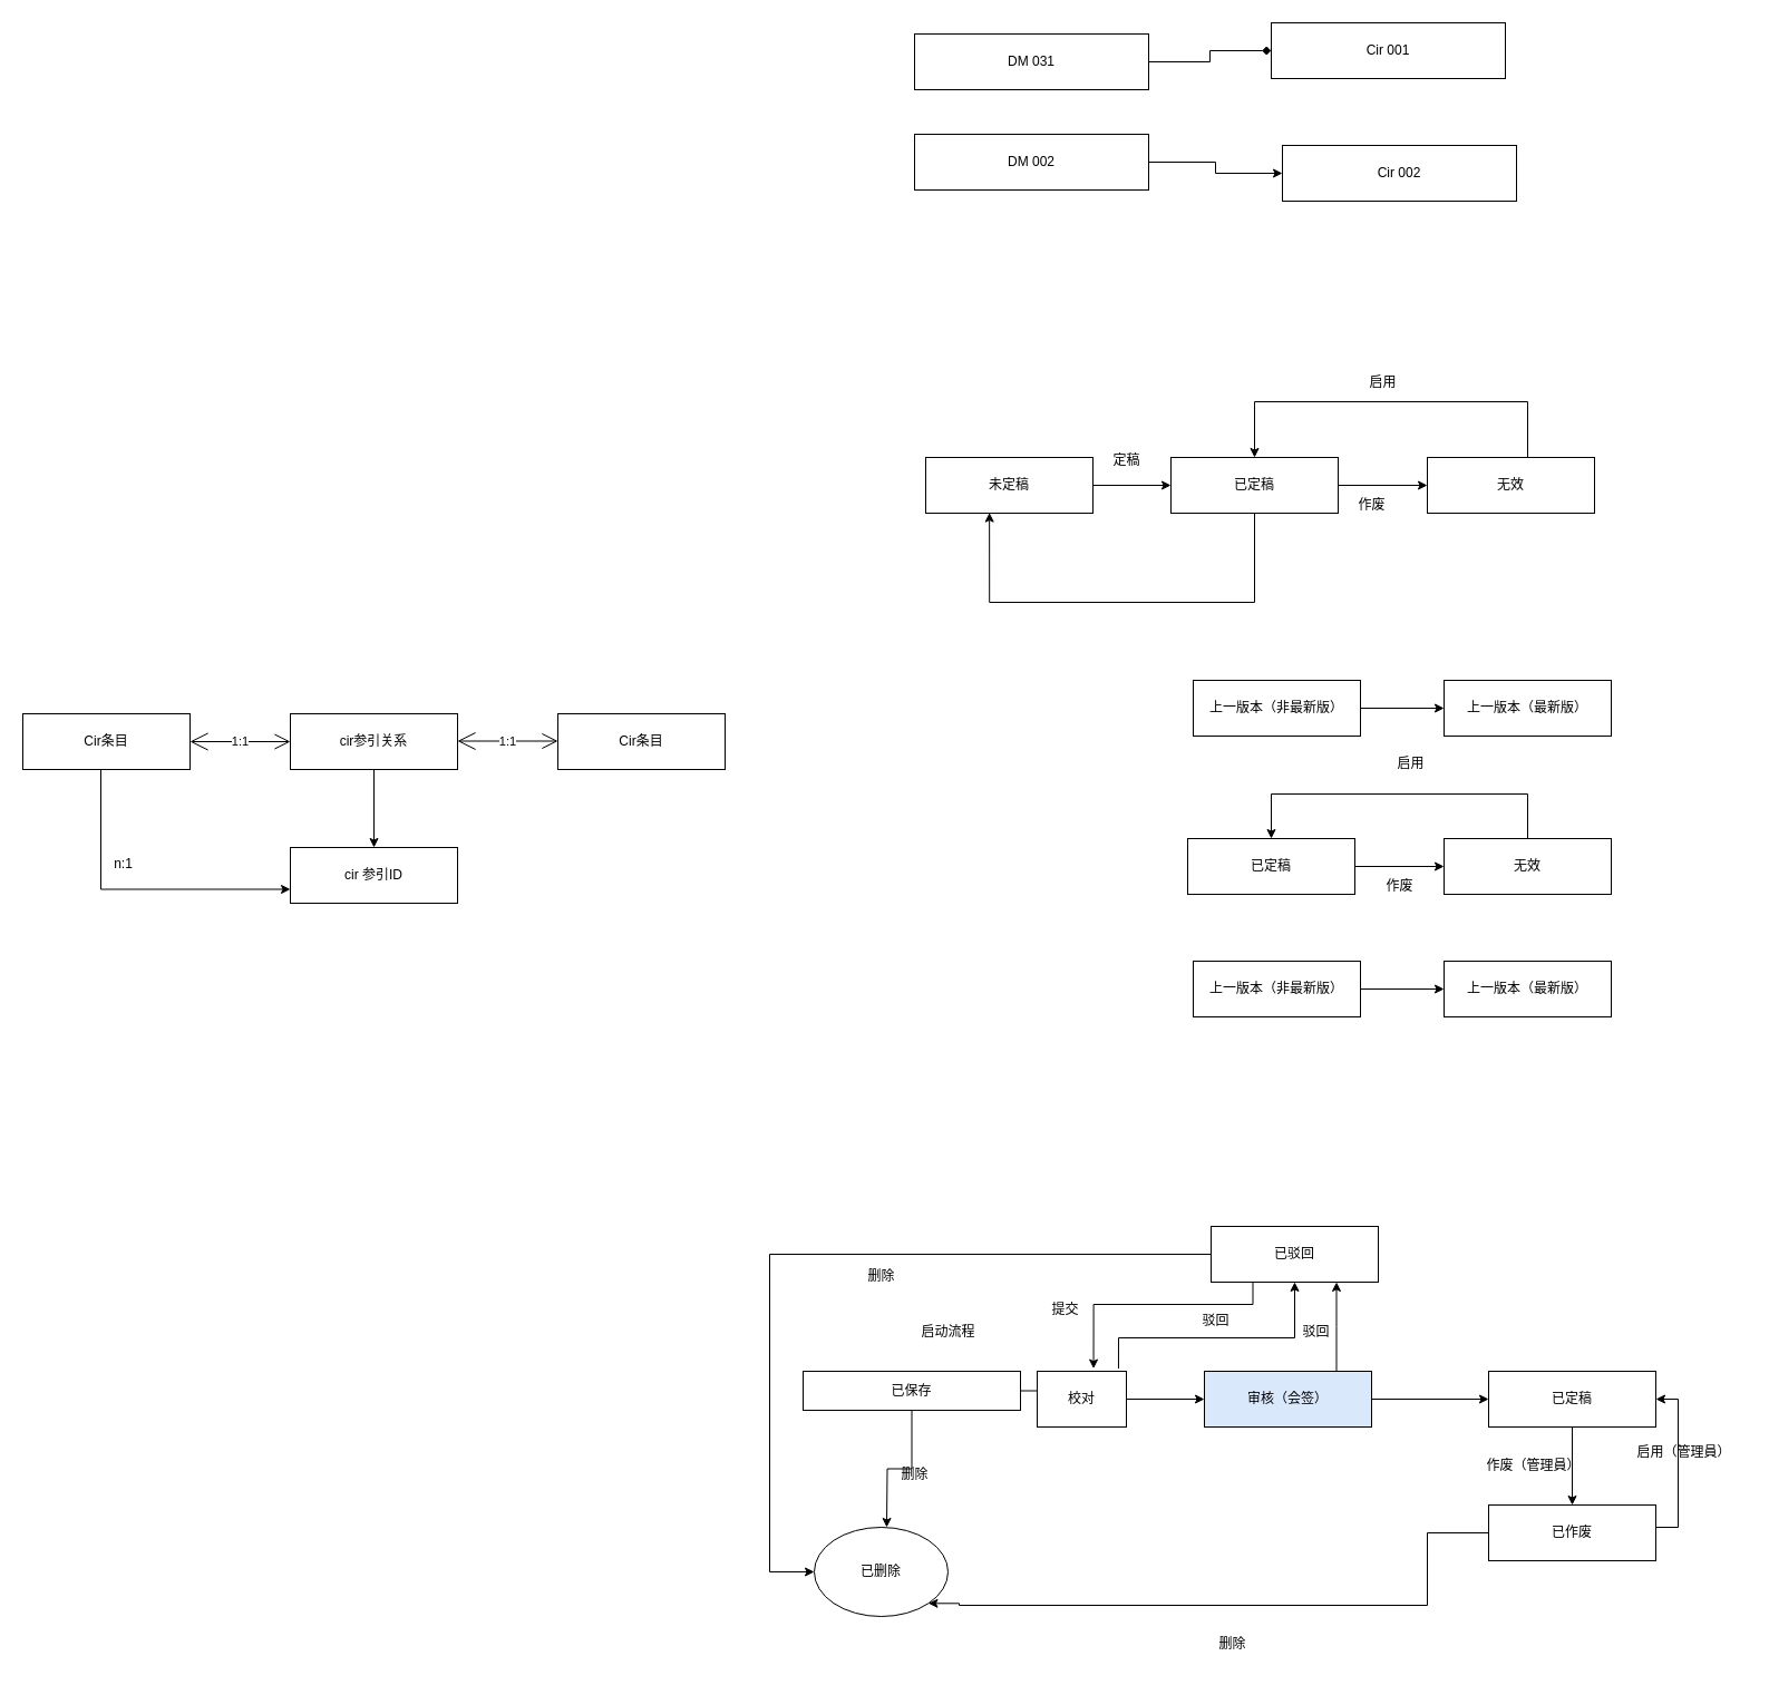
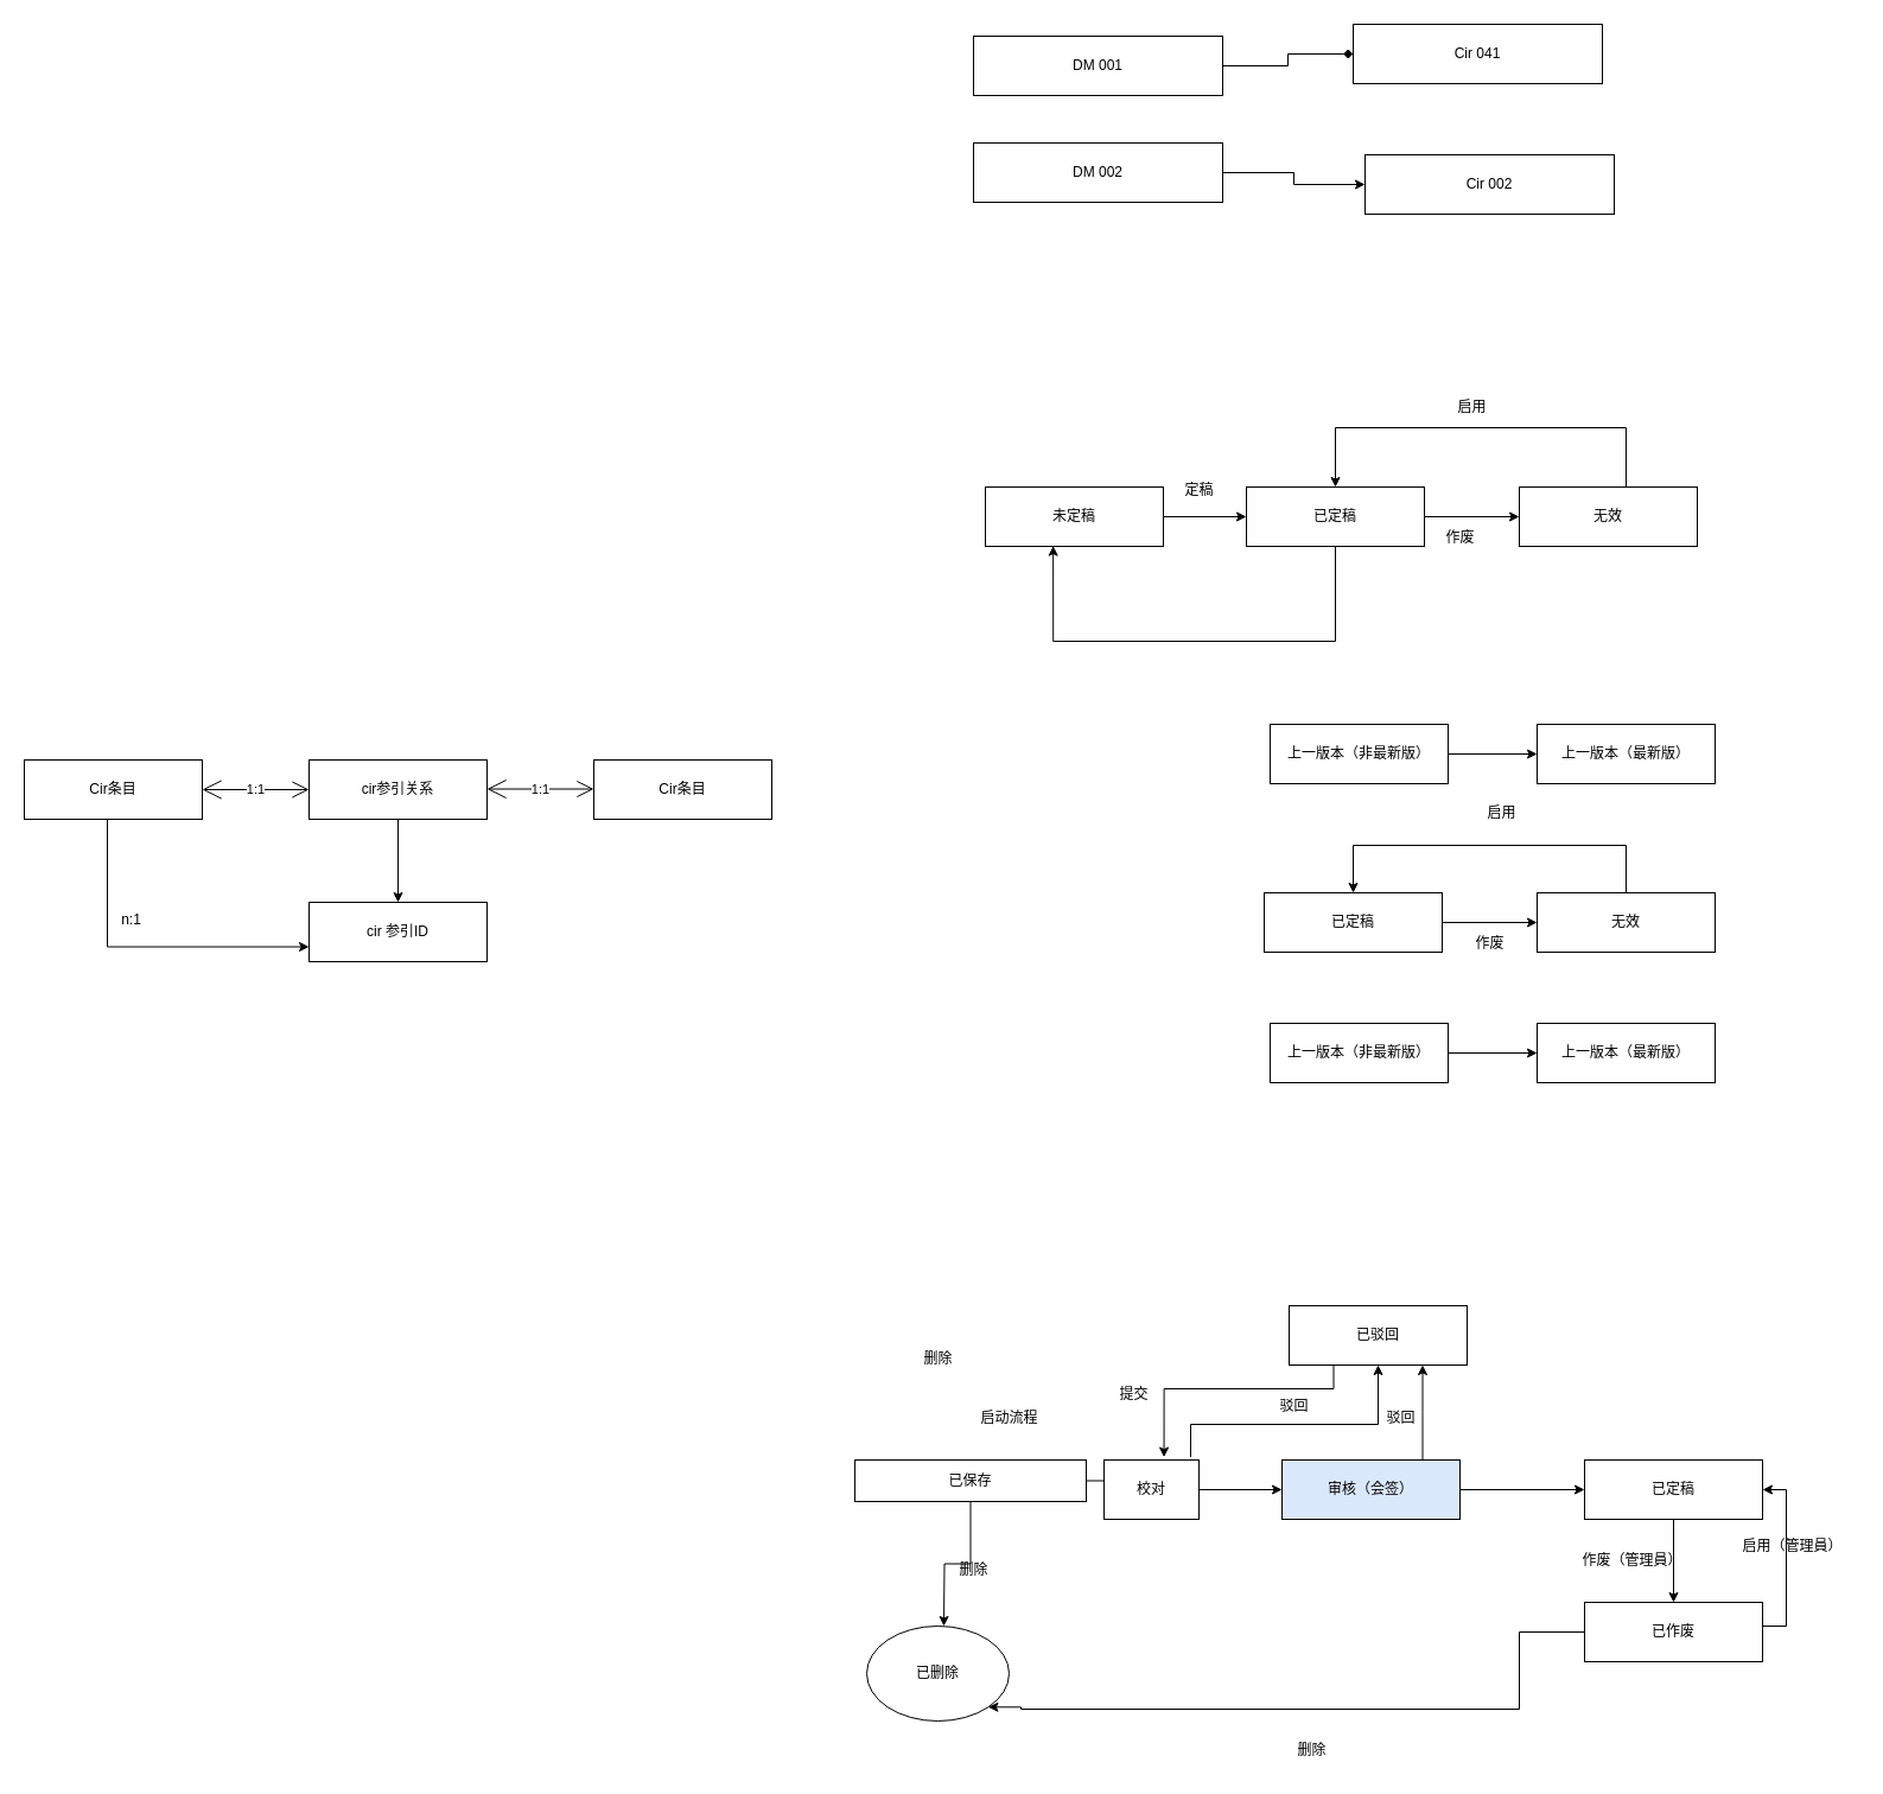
  <mxCell id="0" />
  <mxCell id="1" parent="0" />
  <mxCell id="2" style="edgeStyle=orthogonalEdgeStyle;rounded=0;orthogonalLoop=1;jettySize=auto;html=1;endArrow=diamond;" parent="1" source="3" target="29" edge="1"><mxGeometry relative="1" as="geometry" /></mxCell>
- <mxCell id="3" value="DM 031" style="rounded=0;whiteSpace=wrap;html=1;" parent="1" vertex="1"><mxGeometry x="820" y="30" width="210" height="50" as="geometry" /></mxCell>
+ <mxCell id="3" value="DM 001" style="rounded=0;whiteSpace=wrap;html=1;" parent="1" vertex="1"><mxGeometry x="820" y="30" width="210" height="50" as="geometry" /></mxCell>
  <mxCell id="4" style="edgeStyle=orthogonalEdgeStyle;rounded=0;orthogonalLoop=1;jettySize=auto;html=1;entryX=0;entryY=0.5;entryDx=0;entryDy=0;" parent="1" source="5" target="6" edge="1"><mxGeometry relative="1" as="geometry" /></mxCell>
  <mxCell id="5" value="DM 002" style="rounded=0;whiteSpace=wrap;html=1;" parent="1" vertex="1"><mxGeometry x="820" y="120" width="210" height="50" as="geometry" /></mxCell>
  <mxCell id="6" value="Cir 002" style="rounded=0;whiteSpace=wrap;html=1;" parent="1" vertex="1"><mxGeometry x="1150" y="130" width="210" height="50" as="geometry" /></mxCell>
  <mxCell id="7" style="edgeStyle=orthogonalEdgeStyle;rounded=0;orthogonalLoop=1;jettySize=auto;html=1;entryX=0;entryY=0.5;entryDx=0;entryDy=0;" parent="1" source="8" target="11" edge="1"><mxGeometry relative="1" as="geometry" /></mxCell>
  <mxCell id="8" value="未定稿" style="rounded=0;whiteSpace=wrap;html=1;" parent="1" vertex="1"><mxGeometry x="830" y="410" width="150" height="50" as="geometry" /></mxCell>
  <mxCell id="9" style="edgeStyle=orthogonalEdgeStyle;rounded=0;orthogonalLoop=1;jettySize=auto;html=1;entryX=0;entryY=0.5;entryDx=0;entryDy=0;" parent="1" source="11" target="13" edge="1"><mxGeometry relative="1" as="geometry" /></mxCell>
  <mxCell id="10" style="edgeStyle=orthogonalEdgeStyle;rounded=0;orthogonalLoop=1;jettySize=auto;html=1;entryX=0.381;entryY=0.992;entryDx=0;entryDy=0;entryPerimeter=0;" parent="1" source="11" target="8" edge="1"><mxGeometry relative="1" as="geometry"><mxPoint x="1150" y="560" as="targetPoint" /><Array as="points"><mxPoint x="1125" y="540" /><mxPoint x="887" y="540" /></Array></mxGeometry></mxCell>
  <mxCell id="11" value="已定稿" style="rounded=0;whiteSpace=wrap;html=1;" parent="1" vertex="1"><mxGeometry x="1050" y="410" width="150" height="50" as="geometry" /></mxCell>
  <mxCell id="12" style="edgeStyle=orthogonalEdgeStyle;rounded=0;orthogonalLoop=1;jettySize=auto;html=1;entryX=0.5;entryY=0;entryDx=0;entryDy=0;" parent="1" source="13" target="11" edge="1"><mxGeometry relative="1" as="geometry"><Array as="points"><mxPoint x="1370" y="360" /><mxPoint x="1125" y="360" /></Array></mxGeometry></mxCell>
  <mxCell id="13" value="无效" style="rounded=0;whiteSpace=wrap;html=1;" parent="1" vertex="1"><mxGeometry x="1280" y="410" width="150" height="50" as="geometry" /></mxCell>
  <mxCell id="14" value="作废" style="text;html=1;align=center;verticalAlign=middle;resizable=0;points=[];autosize=1;strokeColor=none;fillColor=none;" parent="1" vertex="1"><mxGeometry x="1205" y="438" width="50" height="30" as="geometry" /></mxCell>
  <mxCell id="15" value="启用" style="text;html=1;align=center;verticalAlign=middle;resizable=0;points=[];autosize=1;strokeColor=none;fillColor=none;" parent="1" vertex="1"><mxGeometry x="1215" y="328" width="50" height="30" as="geometry" /></mxCell>
  <mxCell id="16" value="定稿" style="text;html=1;align=center;verticalAlign=middle;resizable=0;points=[];autosize=1;strokeColor=none;fillColor=none;" parent="1" vertex="1"><mxGeometry x="985" y="398" width="50" height="30" as="geometry" /></mxCell>
  <mxCell id="17" style="edgeStyle=orthogonalEdgeStyle;rounded=0;orthogonalLoop=1;jettySize=auto;html=1;" parent="1" source="18" target="20" edge="1"><mxGeometry relative="1" as="geometry" /></mxCell>
  <mxCell id="18" value="已定稿" style="rounded=0;whiteSpace=wrap;html=1;" parent="1" vertex="1"><mxGeometry x="1065" y="752" width="150" height="50" as="geometry" /></mxCell>
  <mxCell id="19" style="edgeStyle=orthogonalEdgeStyle;rounded=0;orthogonalLoop=1;jettySize=auto;html=1;entryX=0.5;entryY=0;entryDx=0;entryDy=0;" parent="1" source="20" target="18" edge="1"><mxGeometry relative="1" as="geometry"><Array as="points"><mxPoint x="1370" y="712" /><mxPoint x="1140" y="712" /></Array></mxGeometry></mxCell>
  <mxCell id="20" value="无效" style="rounded=0;whiteSpace=wrap;html=1;" parent="1" vertex="1"><mxGeometry x="1295" y="752" width="150" height="50" as="geometry" /></mxCell>
  <mxCell id="21" value="作废" style="text;html=1;align=center;verticalAlign=middle;resizable=0;points=[];autosize=1;strokeColor=none;fillColor=none;" parent="1" vertex="1"><mxGeometry x="1230" y="780" width="50" height="30" as="geometry" /></mxCell>
  <mxCell id="22" value="启用" style="text;html=1;align=center;verticalAlign=middle;resizable=0;points=[];autosize=1;strokeColor=none;fillColor=none;" parent="1" vertex="1"><mxGeometry x="1240" y="670" width="50" height="30" as="geometry" /></mxCell>
  <mxCell id="23" style="edgeStyle=orthogonalEdgeStyle;rounded=0;orthogonalLoop=1;jettySize=auto;html=1;" parent="1" source="24" target="25" edge="1"><mxGeometry relative="1" as="geometry" /></mxCell>
  <mxCell id="24" value="上一版本（非最新版）" style="rounded=0;whiteSpace=wrap;html=1;" parent="1" vertex="1"><mxGeometry x="1070" y="862" width="150" height="50" as="geometry" /></mxCell>
  <mxCell id="25" value="上一版本（最新版）" style="rounded=0;whiteSpace=wrap;html=1;" parent="1" vertex="1"><mxGeometry x="1295" y="862" width="150" height="50" as="geometry" /></mxCell>
  <mxCell id="26" style="edgeStyle=orthogonalEdgeStyle;rounded=0;orthogonalLoop=1;jettySize=auto;html=1;" parent="1" source="27" target="28" edge="1"><mxGeometry relative="1" as="geometry" /></mxCell>
  <mxCell id="27" value="上一版本（非最新版）" style="rounded=0;whiteSpace=wrap;html=1;" parent="1" vertex="1"><mxGeometry x="1070" y="610" width="150" height="50" as="geometry" /></mxCell>
  <mxCell id="28" value="上一版本（最新版）" style="rounded=0;whiteSpace=wrap;html=1;" parent="1" vertex="1"><mxGeometry x="1295" y="610" width="150" height="50" as="geometry" /></mxCell>
- <mxCell id="29" value="Cir 001" style="rounded=0;whiteSpace=wrap;html=1;" parent="1" vertex="1"><mxGeometry x="1140" y="20" width="210" height="50" as="geometry" /></mxCell>
+ <mxCell id="29" value="Cir 041" style="rounded=0;whiteSpace=wrap;html=1;" parent="1" vertex="1"><mxGeometry x="1140" y="20" width="210" height="50" as="geometry" /></mxCell>
  <mxCell id="30" value="" style="edgeStyle=orthogonalEdgeStyle;rounded=0;orthogonalLoop=1;jettySize=auto;html=1;" parent="1" source="32" edge="1"><mxGeometry relative="1" as="geometry"><mxPoint x="930" y="1255" as="targetPoint" /></mxGeometry></mxCell>
  <mxCell id="31" style="edgeStyle=orthogonalEdgeStyle;rounded=0;orthogonalLoop=1;jettySize=auto;html=1;" parent="1" source="32" edge="1"><mxGeometry relative="1" as="geometry"><mxPoint x="795" y="1370" as="targetPoint" /></mxGeometry></mxCell>
  <mxCell id="32" value="已保存" style="rounded=0;whiteSpace=wrap;html=1;" parent="1" vertex="1"><mxGeometry x="720" y="1230" width="195" height="35" as="geometry" /></mxCell>
  <mxCell id="33" style="edgeStyle=orthogonalEdgeStyle;rounded=0;orthogonalLoop=1;jettySize=auto;html=1;" parent="1" source="34" target="36" edge="1"><mxGeometry relative="1" as="geometry" /></mxCell>
  <mxCell id="34" value="审核（会签）" style="rounded=0;whiteSpace=wrap;html=1;fillColor=#dae8fc;" parent="1" vertex="1"><mxGeometry x="1080" y="1230" width="150" height="50" as="geometry" /></mxCell>
  <mxCell id="35" style="edgeStyle=orthogonalEdgeStyle;rounded=0;orthogonalLoop=1;jettySize=auto;html=1;entryX=0.5;entryY=0;entryDx=0;entryDy=0;" parent="1" source="36" target="39" edge="1"><mxGeometry relative="1" as="geometry" /></mxCell>
  <mxCell id="36" value="已定稿" style="rounded=0;whiteSpace=wrap;html=1;" parent="1" vertex="1"><mxGeometry x="1335" y="1230" width="150" height="50" as="geometry" /></mxCell>
  <mxCell id="37" style="edgeStyle=orthogonalEdgeStyle;rounded=0;orthogonalLoop=1;jettySize=auto;html=1;entryX=1;entryY=0.5;entryDx=0;entryDy=0;" parent="1" source="39" target="36" edge="1"><mxGeometry relative="1" as="geometry"><Array as="points"><mxPoint x="1505" y="1370" /><mxPoint x="1505" y="1255" /></Array></mxGeometry></mxCell>
  <mxCell id="38" style="edgeStyle=orthogonalEdgeStyle;rounded=0;orthogonalLoop=1;jettySize=auto;html=1;entryX=1;entryY=1;entryDx=0;entryDy=0;" parent="1" source="39" target="42" edge="1"><mxGeometry relative="1" as="geometry"><Array as="points"><mxPoint x="1280" y="1375" /><mxPoint x="1280" y="1440" /><mxPoint x="860" y="1440" /><mxPoint x="860" y="1438" /></Array></mxGeometry></mxCell>
  <mxCell id="39" value="已作废" style="rounded=0;whiteSpace=wrap;html=1;" parent="1" vertex="1"><mxGeometry x="1335" y="1350" width="150" height="50" as="geometry" /></mxCell>
  <mxCell id="40" value="作废（管理員）" style="text;html=1;align=center;verticalAlign=middle;resizable=0;points=[];autosize=1;strokeColor=none;fillColor=none;" parent="1" vertex="1"><mxGeometry x="1320" y="1300" width="110" height="30" as="geometry" /></mxCell>
  <mxCell id="41" value="启用（管理員）" style="text;html=1;align=center;verticalAlign=middle;resizable=0;points=[];autosize=1;strokeColor=none;fillColor=none;" parent="1" vertex="1"><mxGeometry x="1455" y="1288" width="110" height="30" as="geometry" /></mxCell>
  <mxCell id="42" value="已删除" style="ellipse;whiteSpace=wrap;html=1;" parent="1" vertex="1"><mxGeometry x="730" y="1370" width="120" height="80" as="geometry" /></mxCell>
  <mxCell id="43" value="删除" style="text;html=1;align=center;verticalAlign=middle;resizable=0;points=[];autosize=1;strokeColor=none;fillColor=none;" parent="1" vertex="1"><mxGeometry x="795" y="1308" width="50" height="30" as="geometry" /></mxCell>
  <mxCell id="44" style="edgeStyle=orthogonalEdgeStyle;rounded=0;orthogonalLoop=1;jettySize=auto;html=1;entryX=0.632;entryY=-0.048;entryDx=0;entryDy=0;entryPerimeter=0;exitX=0.25;exitY=1;exitDx=0;exitDy=0;" parent="1" source="46" target="55" edge="1"><mxGeometry relative="1" as="geometry"><mxPoint x="1205" y="1150" as="sourcePoint" /><mxPoint x="1205" y="1230" as="targetPoint" /><Array as="points"><mxPoint x="1124" y="1170" /><mxPoint x="981" y="1170" /></Array></mxGeometry></mxCell>
- <mxCell id="45" style="edgeStyle=orthogonalEdgeStyle;rounded=0;orthogonalLoop=1;jettySize=auto;html=1;entryX=0;entryY=0.5;entryDx=0;entryDy=0;" parent="1" source="46" target="42" edge="1"><mxGeometry relative="1" as="geometry"><Array as="points"><mxPoint y="1125" x="690" /><mxPoint y="1410" x="690" /></Array></mxGeometry></mxCell>
  <mxCell id="46" value="已驳回" style="rounded=0;whiteSpace=wrap;html=1;" parent="1" vertex="1"><mxGeometry x="1086" y="1100" width="150" height="50" as="geometry" /></mxCell>
  <mxCell id="47" style="edgeStyle=orthogonalEdgeStyle;rounded=0;orthogonalLoop=1;jettySize=auto;html=1;entryX=0.75;entryY=1;entryDx=0;entryDy=0;" parent="1" source="34" target="46" edge="1"><mxGeometry relative="1" as="geometry"><Array as="points"><mxPoint x="1199" y="1190" /></Array></mxGeometry></mxCell>
  <mxCell id="48" value="驳回" style="text;html=1;align=center;verticalAlign=middle;resizable=0;points=[];autosize=1;strokeColor=none;fillColor=none;" parent="1" vertex="1"><mxGeometry x="1155" y="1180" width="50" height="30" as="geometry" /></mxCell>
  <mxCell id="49" value="提交" style="text;html=1;align=center;verticalAlign=middle;resizable=0;points=[];autosize=1;strokeColor=none;fillColor=none;" parent="1" vertex="1"><mxGeometry x="930" y="1160" width="50" height="30" as="geometry" /></mxCell>
  <mxCell id="50" value="启动流程" style="text;html=1;align=center;verticalAlign=middle;resizable=0;points=[];autosize=1;strokeColor=none;fillColor=none;" parent="1" vertex="1"><mxGeometry x="815" y="1180" width="70" height="30" as="geometry" /></mxCell>
  <mxCell id="51" value="删除" style="text;html=1;align=center;verticalAlign=middle;resizable=0;points=[];autosize=1;strokeColor=none;fillColor=none;" parent="1" vertex="1"><mxGeometry x="765" y="1130" width="50" height="30" as="geometry" /></mxCell>
  <mxCell id="52" value="删除" style="text;html=1;align=center;verticalAlign=middle;resizable=0;points=[];autosize=1;strokeColor=none;fillColor=none;" parent="1" vertex="1"><mxGeometry x="1080" y="1460" width="50" height="30" as="geometry" /></mxCell>
  <mxCell id="53" style="edgeStyle=orthogonalEdgeStyle;rounded=0;orthogonalLoop=1;jettySize=auto;html=1;entryX=0;entryY=0.5;entryDx=0;entryDy=0;" parent="1" source="55" target="34" edge="1"><mxGeometry relative="1" as="geometry" /></mxCell>
  <mxCell id="54" style="edgeStyle=orthogonalEdgeStyle;rounded=0;orthogonalLoop=1;jettySize=auto;html=1;entryX=0.5;entryY=1;entryDx=0;entryDy=0;exitX=0.912;exitY=-0.048;exitDx=0;exitDy=0;exitPerimeter=0;" parent="1" source="55" target="46" edge="1"><mxGeometry relative="1" as="geometry"><Array as="points"><mxPoint x="1003" y="1200" /><mxPoint x="1161" y="1200" /></Array></mxGeometry></mxCell>
  <mxCell id="55" value="校对" style="rounded=0;whiteSpace=wrap;html=1;" parent="1" vertex="1"><mxGeometry x="930" y="1230" width="80" height="50" as="geometry" /></mxCell>
  <mxCell id="56" value="驳回" style="text;html=1;align=center;verticalAlign=middle;resizable=0;points=[];autosize=1;strokeColor=none;fillColor=none;" parent="1" vertex="1"><mxGeometry x="1065" y="1170" width="50" height="30" as="geometry" /></mxCell>
  <mxCell id="57" style="edgeStyle=orthogonalEdgeStyle;rounded=0;orthogonalLoop=1;jettySize=auto;html=1;entryX=0;entryY=0.75;entryDx=0;entryDy=0;" edge="1" parent="1" source="58" target="64"><mxGeometry relative="1" as="geometry"><Array as="points"><mxPoint x="90" y="798" /></Array></mxGeometry></mxCell>
  <mxCell id="58" value="Cir条目" style="rounded=0;whiteSpace=wrap;html=1;" vertex="1" parent="1"><mxGeometry x="20" y="640" width="150" height="50" as="geometry" /></mxCell>
  <mxCell id="59" style="edgeStyle=orthogonalEdgeStyle;rounded=0;orthogonalLoop=1;jettySize=auto;html=1;entryX=0.5;entryY=0;entryDx=0;entryDy=0;" edge="1" parent="1" source="60" target="64"><mxGeometry relative="1" as="geometry" /></mxCell>
  <mxCell id="60" value="cir参引关系" style="rounded=0;whiteSpace=wrap;html=1;" vertex="1" parent="1"><mxGeometry x="260" y="640" width="150" height="50" as="geometry" /></mxCell>
  <mxCell id="61" value="Cir条目" style="rounded=0;whiteSpace=wrap;html=1;" vertex="1" parent="1"><mxGeometry x="500" y="640" width="150" height="50" as="geometry" /></mxCell>
  <mxCell id="62" value="1:1" style="endArrow=open;html=1;endSize=12;startArrow=open;startSize=14;startFill=0;edgeStyle=orthogonalEdgeStyle;rounded=0;entryX=0;entryY=0.5;entryDx=0;entryDy=0;exitX=1;exitY=0.5;exitDx=0;exitDy=0;" edge="1" parent="1" source="58" target="60"><mxGeometry relative="1" as="geometry"><mxPoint x="80" y="780" as="sourcePoint" /><mxPoint x="240" y="780" as="targetPoint" /><mxPoint as="offset" /></mxGeometry></mxCell>
  <mxCell id="63" value="1:1" style="endArrow=open;html=1;endSize=12;startArrow=open;startSize=14;startFill=0;edgeStyle=orthogonalEdgeStyle;rounded=0;entryX=0;entryY=0.5;entryDx=0;entryDy=0;exitX=1;exitY=0.5;exitDx=0;exitDy=0;" edge="1" parent="1"><mxGeometry relative="1" as="geometry"><mxPoint x="410" y="664.5" as="sourcePoint" /><mxPoint x="500" y="664.5" as="targetPoint" /><mxPoint as="offset" /></mxGeometry></mxCell>
  <mxCell id="64" value="cir 参引ID" style="rounded=0;whiteSpace=wrap;html=1;" vertex="1" parent="1"><mxGeometry x="260" y="760" width="150" height="50" as="geometry" /></mxCell>
  <mxCell id="65" value="n:1" style="text;html=1;align=center;verticalAlign=middle;resizable=0;points=[];autosize=1;strokeColor=none;fillColor=none;" vertex="1" parent="1"><mxGeometry x="90" y="760" width="40" height="30" as="geometry" /></mxCell>
